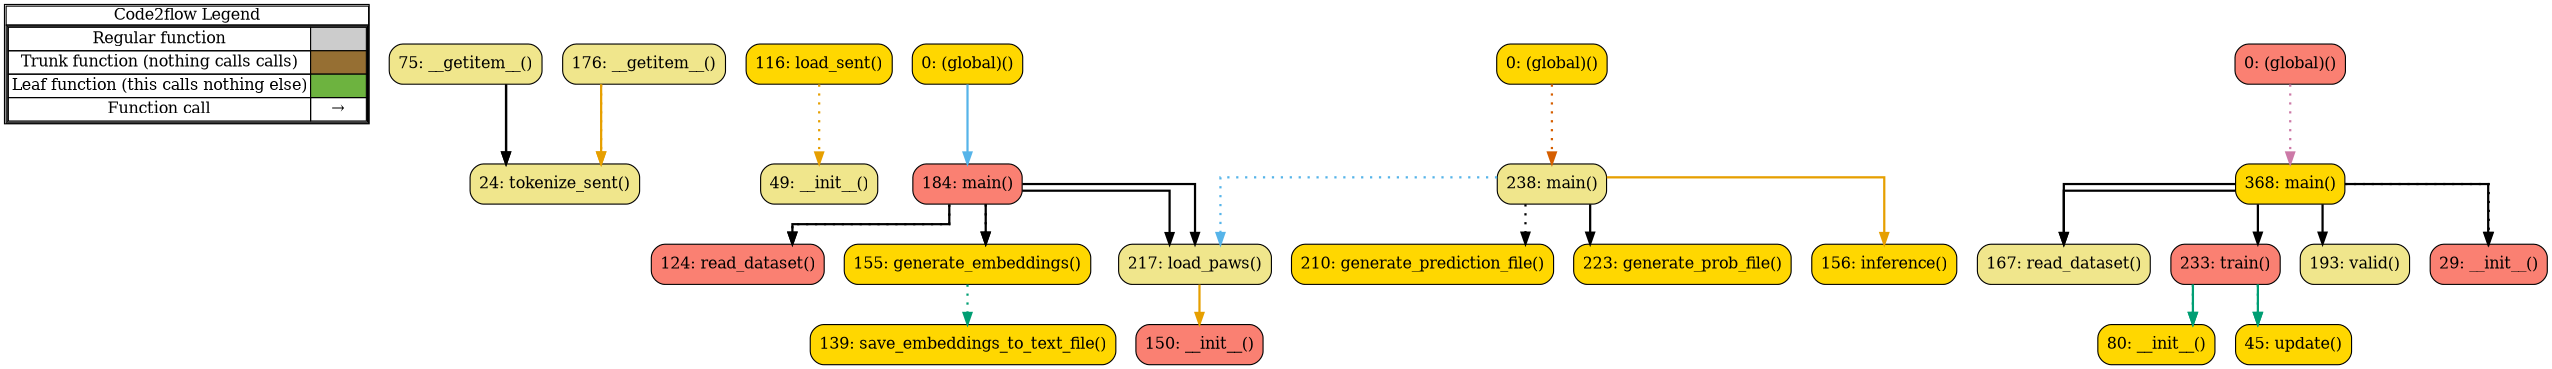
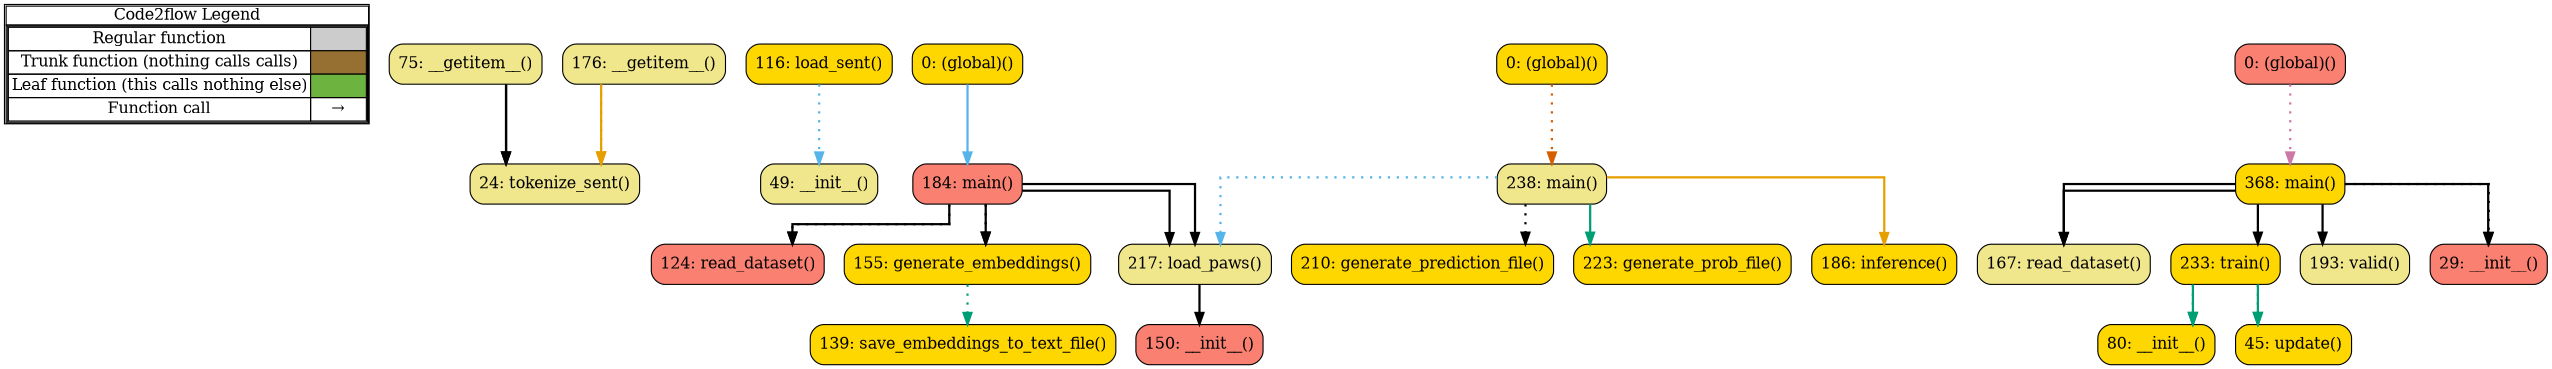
  digraph {
    concentrate=true
    rankdir=TB
    splines=ortho
    node [shape=rect fillcolor=gold style="rounded,filled"]
    edge [color="#000000" penwidth=2]
    n1 [label=<         <table cellspacing="0" cellpadding="0" border="1"><tr><td>Code2flow Legend</td></tr><tr><td>         <table cellspacing="0">         <tr><td>Regular function</td><td width="50px" bgcolor='#cccccc'></td></tr>         <tr><td>Trunk function (nothing calls calls)</td><td bgcolor='#966F33'></td></tr>         <tr><td>Leaf function (this calls nothing else)</td><td bgcolor='#6db33f'></td></tr>         <tr><td>Function call</td><td><font color='black'>&#8594;</font></td></tr>         </table></td></tr></table>         > margin=0 shape=none fillcolor="" style=""]
    n2 [fillcolor=khaki label="75: __getitem__()"]
    n3 [fillcolor=khaki label="49: __init__()"]
    n4 [fillcolor=khaki label="176: __getitem__()"]
    n5 [fillcolor=salmon label="150: __init__()"]
    n6 [fillcolor=khaki label="217: load_paws()"]
    n7 [label="116: load_sent()"]
    n8 [fillcolor=khaki label="24: tokenize_sent()"]
    n9 [label="0: (global)()"]
    n10 [label="155: generate_embeddings()"]
    n11 [fillcolor=salmon label="184: main()"]
    n12 [fillcolor=salmon label="124: read_dataset()"]
    n13 [label="139: save_embeddings_to_text_file()"]
    n14 [label="0: (global)()"]
    n15 [label="210: generate_prediction_file()"]
    n16 [label="223: generate_prob_file()"]
-   n17 [label="156: inference()"]
+   n17 [label="186: inference()"]
    n18 [fillcolor=khaki label="238: main()"]
    n19 [label="80: __init__()"]
    n20 [fillcolor=salmon label="0: (global)()"]
    n21 [label="368: main()"]
    n22 [fillcolor=khaki label="167: read_dataset()"]
-   n23 [fillcolor=salmon label="233: train()"]
+   n23 [label="233: train()"]
    n24 [fillcolor=khaki label="193: valid()"]
    n25 [fillcolor=salmon label="29: __init__()"]
    n26 [label="45: update()"]
    subgraph sub_1 {
      label=legend
      rank=min
      n1
    }
    subgraph sub_2 {
      label="File: data_loader"
      style=dotted
      n6
      n7
      n8
      subgraph sub_3 {
        label="Class: qqp_dataset"
        style=dotted
        n2
        n3
      }
      subgraph sub_4 {
        label="Class: paws_dataset"
        style=dotted
        n4
        n5
      }
    }
    subgraph sub_5 {
      label="File: generate_embeddings"
      style=dotted
      n9
      n10
      n11
      n12
      n13
    }
    subgraph sub_6 {
      label="File: test"
      style=dotted
      n14
      n15
      n16
      n17
      n18
    }
    subgraph sub_7 {
      label="File: train"
      style=dotted
      n20
      n21
      n22
      n23
      n24
      subgraph sub_8 {
        label="Class: GeneralizedCELoss"
        style=dotted
        n19
      }
    }
    subgraph sub_9 {
      label="File: util"
      style=dotted
      subgraph sub_10 {
        label="Class: EMA"
        style=dotted
        n25
        n26
      }
    }
    n2 -> n8 [style=bold]
    n2 -> n8
    n4 -> n8 [color="#E69F00" style=dotted]
    n4 -> n8 [color="#E69F00"]
-   n6 -> n5 [color="#E69F00" style=bold]
-   n7 -> n3 [color="#E69F00" style=dotted]
+   n6 -> n5 [style=bold]
+   n7 -> n3 [color="#56B4E9" style=dotted]
    n9 -> n11 [color="#56B4E9" style=bold]
    n10 -> n13 [color="#009E73" style=dotted]
    n11 -> n6 [style=bold]
    n11 -> n6
    n11 -> n6
    n11 -> n10 [style=dotted]
    n11 -> n10
    n11 -> n10
    n11 -> n10
    n11 -> n10
    n11 -> n12 [style=dotted]
    n11 -> n12
    n14 -> n18 [color="#D55E00" style=dotted]
    n18 -> n6 [color="#56B4E9" style=dotted]
    n18 -> n15 [style=dotted]
-   n18 -> n16 [style=bold]
+   n18 -> n16 [color="#009E73" style=bold]
    n18 -> n17 [color="#E69F00" style=bold]
    n20 -> n21 [color="#CC79A7" style=dotted]
    n21 -> n22 [style=bold]
    n21 -> n22
    n21 -> n23 [style=bold]
    n21 -> n24 [style=bold]
    n21 -> n25 [style=dotted]
    n21 -> n25
    n23 -> n19 [color="#009E73" style=dotted]
    n23 -> n19 [color="#009E73"]
    n23 -> n19 [color="#009E73"]
    n23 -> n26 [color="#009E73" style=dotted]
    n23 -> n26 [color="#009E73"]
    n23 -> n26 [color="#009E73"]
  }
